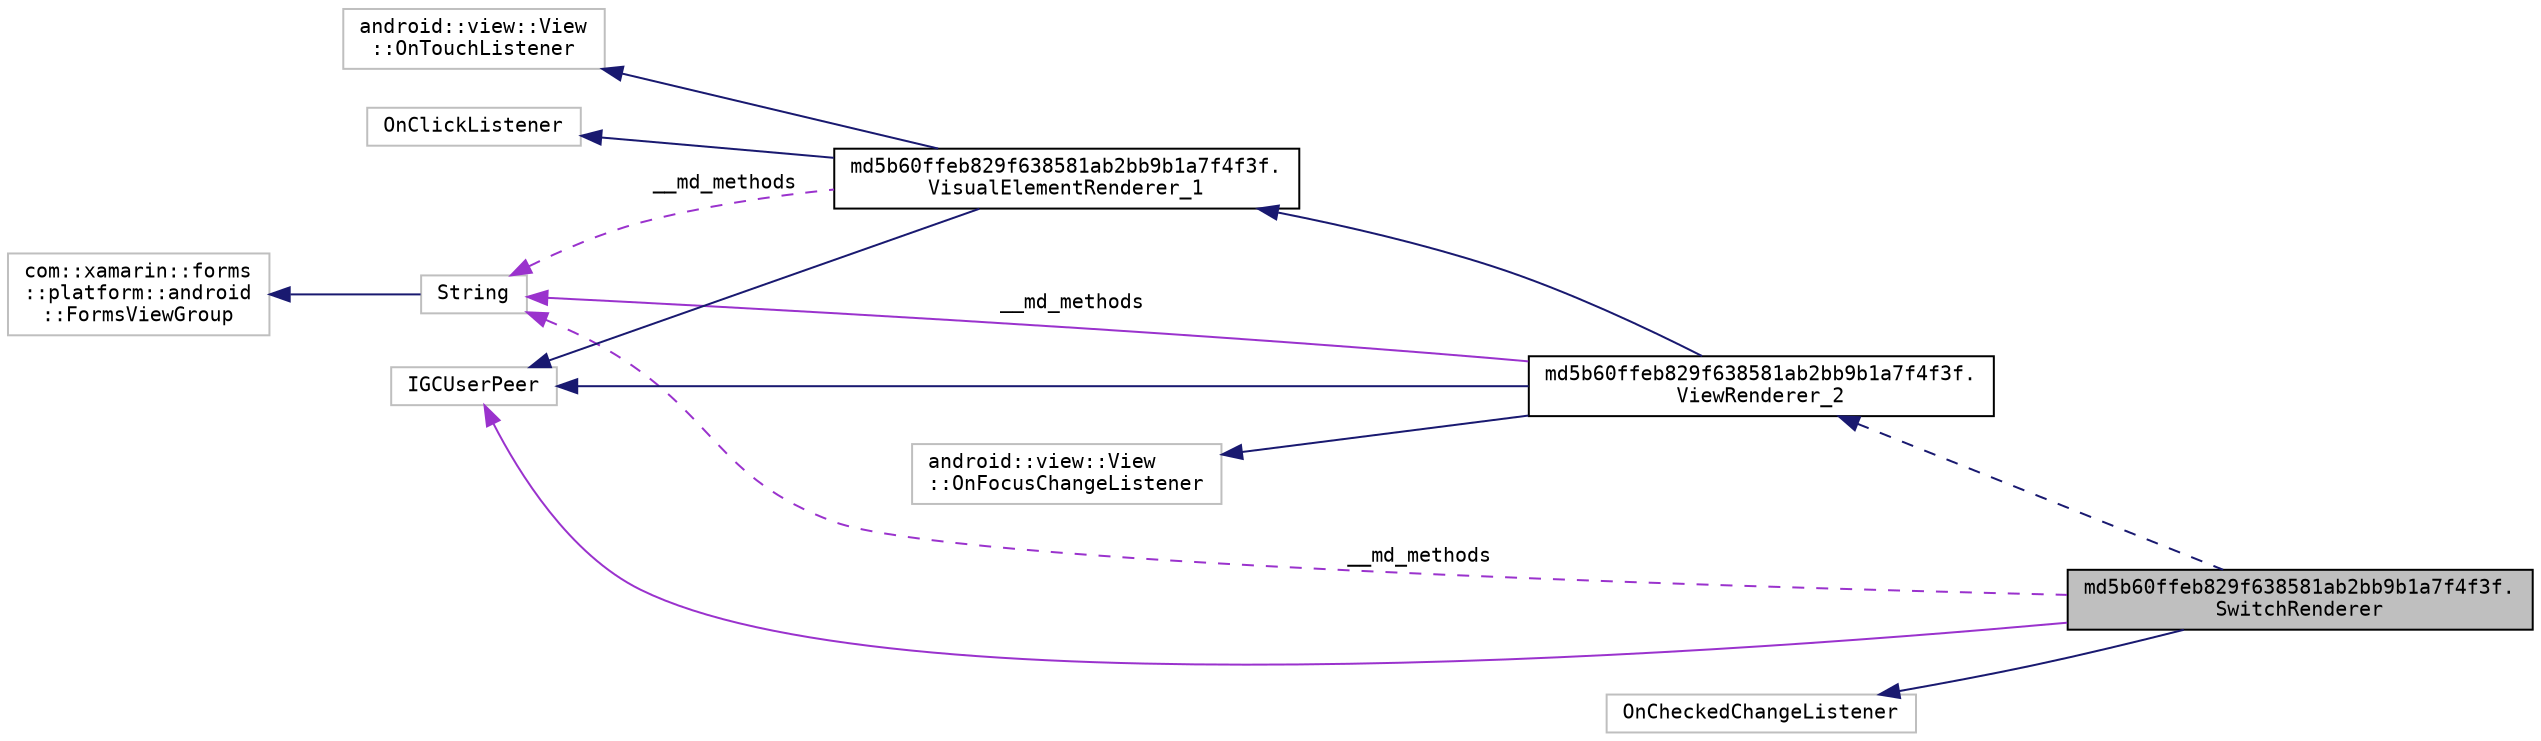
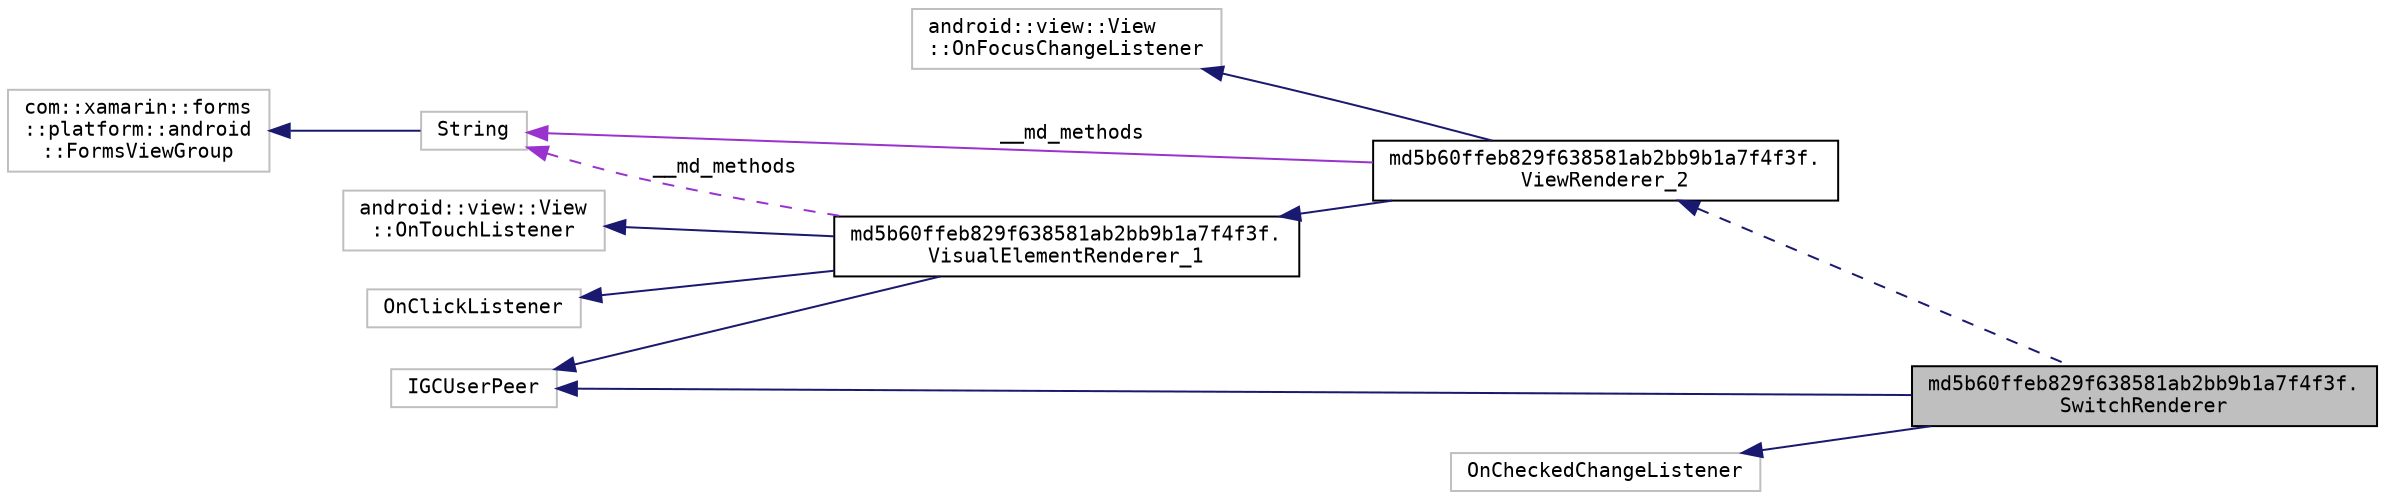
  digraph {
    fontname="DejaVu Sans Mono"
    rankdir=LR
    node [color=grey75 fillcolor=white fontname="DejaVu Sans Mono" fontsize=10 shape=record style=filled]
    edge [color=midnightblue dir=back fontname="DejaVu Sans Mono" fontsize=10 labelfontname=Helvetica labelfontsize=10 style=solid]
    n1 [color=black fillcolor=grey75 fontcolor=black height=0.2 label="md5b60ffeb829f638581ab2bb9b1a7f4f3f.\lSwitchRenderer" width=0.4]
    n2 [color=black height=0.2 label="md5b60ffeb829f638581ab2bb9b1a7f4f3f.\lViewRenderer_2" width=0.4]
    n3 [color=black height=0.2 label="md5b60ffeb829f638581ab2bb9b1a7f4f3f.\lVisualElementRenderer_1" width=0.4]
    n4 [height=0.2 label="com::xamarin::forms\l::platform::android\l::FormsViewGroup" width=0.4]
    n5 [height=0.2 label=String width=0.4]
    n6 [height=0.2 label=IGCUserPeer width=0.4]
    n7 [height=0.2 label="android::view::View\l::OnTouchListener" width=0.4]
    n8 [height=0.2 label=OnClickListener width=0.4]
    n9 [height=0.2 label="android::view::View\l::OnFocusChangeListener" width=0.4]
    n10 [height=0.2 label=OnCheckedChangeListener width=0.4]
    n2 -> n1 [style=dashed]
    n3 -> n2
    n4 -> n5
-   n5 -> n1 [color=darkorchid3 label=" __md_methods" style=dashed]
    n5 -> n2 [color=darkorchid3 label=" __md_methods"]
    n5 -> n3 [color=darkorchid3 label=" __md_methods" style=dashed]
-   n6 -> n1 [color=darkorchid3]
-   n6 -> n2
+   n6 -> n1
    n6 -> n3
    n7 -> n3
    n8 -> n3
    n9 -> n2
    n10 -> n1
  }
